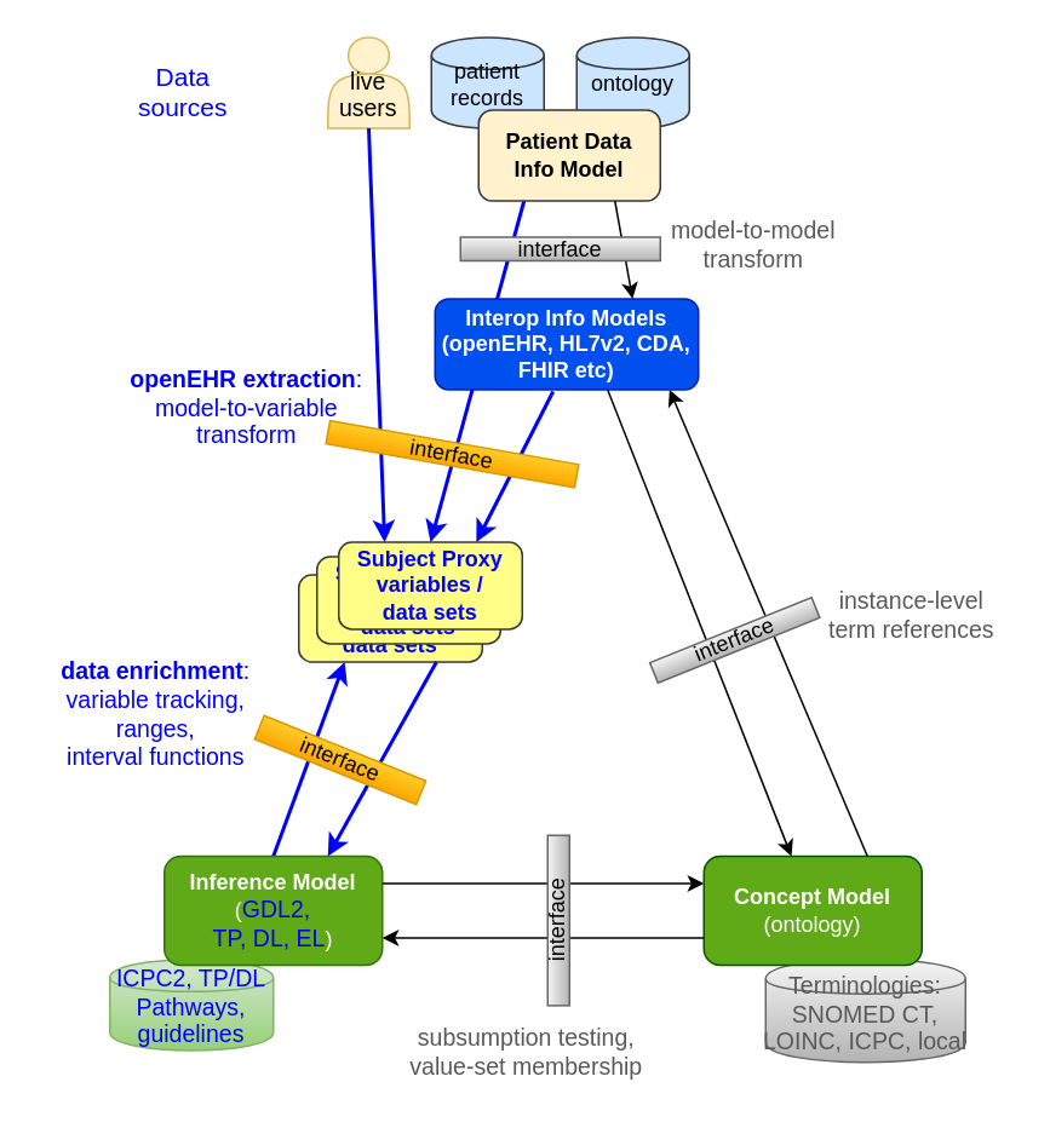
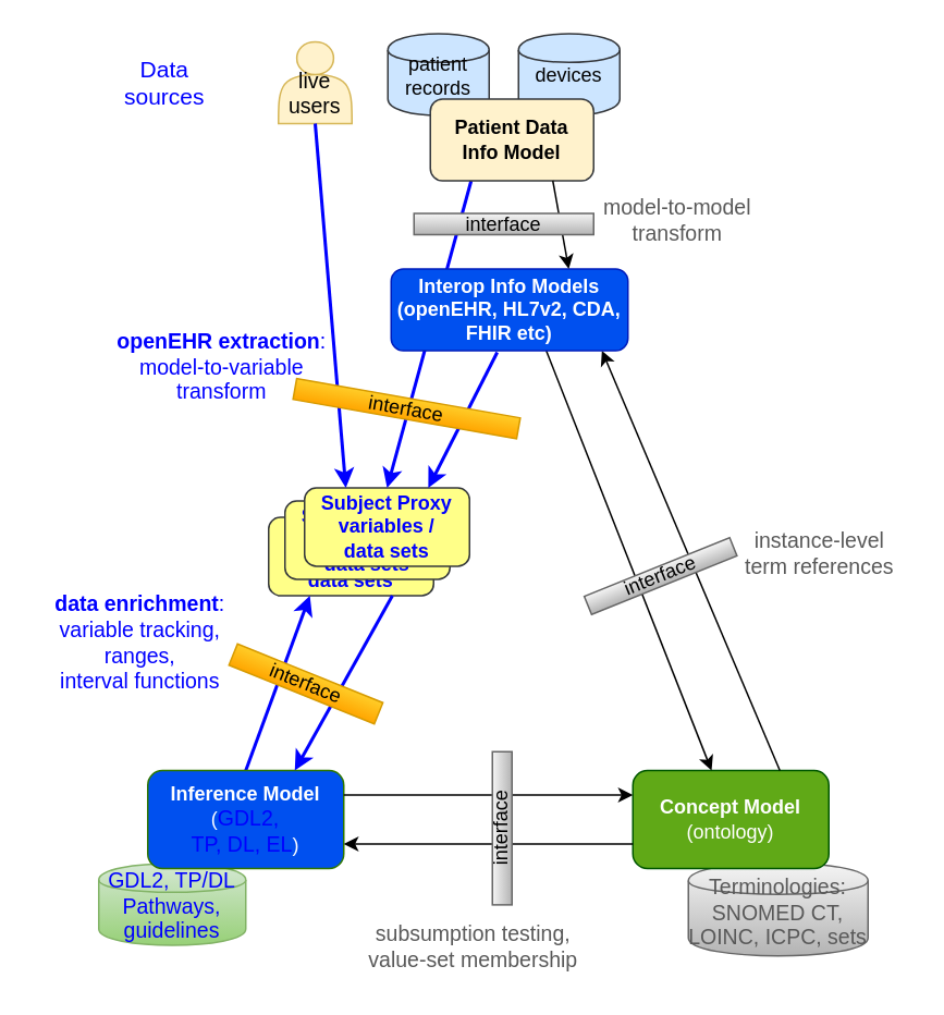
  <mxCell id="0" />
  <mxCell id="1" parent="0" />
  <mxCell id="2" value="&lt;b&gt;Subject Proxy variables / &lt;br&gt;data sets&lt;/b&gt;" style="rounded=1;whiteSpace=wrap;html=1;fillColor=#ffff88;strokeColor=#36393d;fontColor=#0000FF;" vertex="1" parent="1"><mxGeometry x="164" y="316" width="101" height="48" as="geometry" /></mxCell>
  <mxCell id="3" value="&lt;b&gt;Subject Proxy variables / &lt;br&gt;data sets&lt;/b&gt;" style="rounded=1;whiteSpace=wrap;html=1;fillColor=#ffff88;strokeColor=#36393d;fontColor=#0000FF;" vertex="1" parent="1"><mxGeometry x="174" y="306" width="101" height="48" as="geometry" /></mxCell>
- <mxCell id="4" value="&lt;span style=&quot;font-size: 13px; white-space: nowrap;&quot;&gt;ICPC2, TP/DL&lt;/span&gt;&lt;br style=&quot;font-size: 13px; white-space: nowrap;&quot;&gt;&lt;span style=&quot;font-size: 13px; white-space: nowrap;&quot;&gt;Pathways,&lt;/span&gt;&lt;br style=&quot;font-size: 13px; white-space: nowrap;&quot;&gt;&lt;span style=&quot;font-size: 13px; white-space: nowrap;&quot;&gt;guidelines&lt;/span&gt;" style="shape=cylinder;whiteSpace=wrap;html=1;boundedLbl=1;backgroundOutline=1;spacingBottom=13;fillColor=#d5e8d4;strokeColor=#82b366;gradientColor=#97d077;fontColor=#0000FF;" parent="1" vertex="1"><mxGeometry x="60" y="528" width="90" height="50" as="geometry" /></mxCell>
- <mxCell id="5" value="&lt;span style=&quot;color: rgb(89 , 89 , 89) ; font-size: 13px ; white-space: nowrap&quot;&gt;Terminologies:&lt;/span&gt;&lt;br style=&quot;color: rgb(89 , 89 , 89) ; font-size: 13px ; white-space: nowrap&quot;&gt;&lt;span style=&quot;color: rgb(89 , 89 , 89) ; font-size: 13px ; white-space: nowrap&quot;&gt;SNOMED CT,&lt;/span&gt;&lt;br style=&quot;color: rgb(89 , 89 , 89) ; font-size: 13px ; white-space: nowrap&quot;&gt;&lt;span style=&quot;color: rgb(89 , 89 , 89) ; font-size: 13px ; white-space: nowrap&quot;&gt;LOINC,&amp;nbsp;&lt;/span&gt;&lt;span style=&quot;color: rgb(89 , 89 , 89) ; font-size: 13px ; white-space: nowrap&quot;&gt;ICPC, local&lt;/span&gt;" style="shape=cylinder;whiteSpace=wrap;html=1;boundedLbl=1;backgroundOutline=1;spacingBottom=13;fillColor=#f5f5f5;strokeColor=#666666;gradientColor=#b3b3b3;" parent="1" vertex="1"><mxGeometry x="421" y="527.5" width="110" height="57" as="geometry" /></mxCell>
+ <mxCell id="4" value="&lt;span style=&quot;font-size: 13px; white-space: nowrap;&quot;&gt;GDL2, TP/DL&lt;/span&gt;&lt;br style=&quot;font-size: 13px; white-space: nowrap;&quot;&gt;&lt;span style=&quot;font-size: 13px; white-space: nowrap;&quot;&gt;Pathways,&lt;/span&gt;&lt;br style=&quot;font-size: 13px; white-space: nowrap;&quot;&gt;&lt;span style=&quot;font-size: 13px; white-space: nowrap;&quot;&gt;guidelines&lt;/span&gt;" style="shape=cylinder;whiteSpace=wrap;html=1;boundedLbl=1;backgroundOutline=1;spacingBottom=13;fillColor=#d5e8d4;strokeColor=#82b366;gradientColor=#97d077;fontColor=#0000FF;" parent="1" vertex="1"><mxGeometry x="60" y="528" width="90" height="50" as="geometry" /></mxCell>
+ <mxCell id="5" value="&lt;span style=&quot;color: rgb(89 , 89 , 89) ; font-size: 13px ; white-space: nowrap&quot;&gt;Terminologies:&lt;/span&gt;&lt;br style=&quot;color: rgb(89 , 89 , 89) ; font-size: 13px ; white-space: nowrap&quot;&gt;&lt;span style=&quot;color: rgb(89 , 89 , 89) ; font-size: 13px ; white-space: nowrap&quot;&gt;SNOMED CT,&lt;/span&gt;&lt;br style=&quot;color: rgb(89 , 89 , 89) ; font-size: 13px ; white-space: nowrap&quot;&gt;&lt;span style=&quot;color: rgb(89 , 89 , 89) ; font-size: 13px ; white-space: nowrap&quot;&gt;LOINC,&amp;nbsp;&lt;/span&gt;&lt;span style=&quot;color: rgb(89 , 89 , 89) ; font-size: 13px ; white-space: nowrap&quot;&gt;ICPC, sets&lt;/span&gt;" style="shape=cylinder;whiteSpace=wrap;html=1;boundedLbl=1;backgroundOutline=1;spacingBottom=13;fillColor=#f5f5f5;strokeColor=#666666;gradientColor=#b3b3b3;" parent="1" vertex="1"><mxGeometry x="421" y="527.5" width="110" height="57" as="geometry" /></mxCell>
  <mxCell id="6" value="patient records" style="shape=cylinder;whiteSpace=wrap;html=1;boundedLbl=1;backgroundOutline=1;spacingBottom=13;fillColor=#cce5ff;strokeColor=#36393d;" parent="1" vertex="1"><mxGeometry x="237" y="20" width="62" height="50" as="geometry" /></mxCell>
  <mxCell id="7" value="&lt;b&gt;Subject Proxy variables / &lt;br&gt;data sets&lt;/b&gt;" style="rounded=1;whiteSpace=wrap;html=1;fillColor=#ffff88;strokeColor=#36393d;fontColor=#0000FF;" parent="1" vertex="1"><mxGeometry x="186" y="298" width="101" height="48" as="geometry" /></mxCell>
  <mxCell id="8" style="rounded=0;orthogonalLoop=1;jettySize=auto;html=1;entryX=0.25;entryY=1;entryDx=0;entryDy=0;exitX=0.5;exitY=0;exitDx=0;exitDy=0;strokeWidth=2;strokeColor=#0000FF;" parent="1" source="9" target="2" edge="1"><mxGeometry relative="1" as="geometry"><mxPoint x="222" y="406" as="sourcePoint" /></mxGeometry></mxCell>
- <mxCell id="9" value="&lt;b&gt;Inference Model&lt;/b&gt; (&lt;font color=&quot;#0000ff&quot;&gt;&lt;span style=&quot;font-size: 13px ; white-space: nowrap&quot;&gt;GDL2,&lt;/span&gt;&lt;br style=&quot;font-size: 13px ; white-space: nowrap&quot;&gt;&lt;span style=&quot;font-size: 13px ; white-space: nowrap&quot;&gt;TP, DL, EL&lt;/span&gt;&lt;/font&gt;)" style="rounded=1;whiteSpace=wrap;html=1;fillColor=#60a917;strokeColor=#2D7600;fontColor=#ffffff;" parent="1" vertex="1"><mxGeometry x="90" y="471" width="120" height="60" as="geometry" /></mxCell>
+ <mxCell id="9" value="&lt;b&gt;Inference Model&lt;/b&gt; (&lt;font color=&quot;#0000ff&quot;&gt;&lt;span style=&quot;font-size: 13px ; white-space: nowrap&quot;&gt;GDL2,&lt;/span&gt;&lt;br style=&quot;font-size: 13px ; white-space: nowrap&quot;&gt;&lt;span style=&quot;font-size: 13px ; white-space: nowrap&quot;&gt;TP, DL, EL&lt;/span&gt;&lt;/font&gt;)" style="rounded=1;whiteSpace=wrap;html=1;fillColor=#0050ef;strokeColor=#2D7600;fontColor=#ffffff;" parent="1" vertex="1"><mxGeometry x="90" y="471" width="120" height="60" as="geometry" /></mxCell>
  <mxCell id="10" value="&lt;b&gt;Concept Model&lt;/b&gt; (ontology)" style="rounded=1;whiteSpace=wrap;html=1;fillColor=#60a917;strokeColor=#005700;fontColor=#ffffff;" parent="1" vertex="1"><mxGeometry x="387" y="471" width="120" height="60" as="geometry" /></mxCell>
  <mxCell id="11" style="rounded=0;orthogonalLoop=1;jettySize=auto;html=1;entryX=0.89;entryY=1;entryDx=0;entryDy=0;exitX=0.75;exitY=0;exitDx=0;exitDy=0;entryPerimeter=0;" parent="1" source="10" target="25" edge="1"><mxGeometry relative="1" as="geometry"><mxPoint x="372" y="406" as="sourcePoint" /><mxPoint x="302" y="366" as="targetPoint" /></mxGeometry></mxCell>
  <mxCell id="12" style="rounded=0;orthogonalLoop=1;jettySize=auto;html=1;entryX=0.75;entryY=0;entryDx=0;entryDy=0;exitX=0.75;exitY=1;exitDx=0;exitDy=0;strokeWidth=2;strokeColor=#0000FF;" parent="1" source="2" target="9" edge="1"><mxGeometry relative="1" as="geometry"><mxPoint x="242" y="416" as="sourcePoint" /><mxPoint x="287" y="366" as="targetPoint" /></mxGeometry></mxCell>
  <mxCell id="13" style="rounded=0;orthogonalLoop=1;jettySize=auto;html=1;exitX=0.655;exitY=1;exitDx=0;exitDy=0;exitPerimeter=0;" parent="1" source="25" target="10" edge="1"><mxGeometry relative="1" as="geometry"><mxPoint x="362" y="416" as="sourcePoint" /><mxPoint x="402" y="466" as="targetPoint" /></mxGeometry></mxCell>
  <mxCell id="14" style="rounded=0;orthogonalLoop=1;jettySize=auto;html=1;entryX=0;entryY=0.25;entryDx=0;entryDy=0;exitX=1;exitY=0.25;exitDx=0;exitDy=0;" parent="1" source="9" target="10" edge="1"><mxGeometry relative="1" as="geometry"><mxPoint x="302" y="486" as="sourcePoint" /><mxPoint x="407" y="481" as="targetPoint" /></mxGeometry></mxCell>
  <mxCell id="15" style="rounded=0;orthogonalLoop=1;jettySize=auto;html=1;entryX=1;entryY=0.75;entryDx=0;entryDy=0;exitX=0;exitY=0.75;exitDx=0;exitDy=0;" parent="1" source="10" target="9" edge="1"><mxGeometry relative="1" as="geometry"><mxPoint x="302" y="512" as="sourcePoint" /><mxPoint x="377" y="496" as="targetPoint" /></mxGeometry></mxCell>
  <mxCell id="16" value="interface" style="rounded=0;whiteSpace=wrap;html=1;fontSize=12;fillColor=#ffcd28;strokeColor=#d79b00;rotation=22;gradientColor=#ffa500;" parent="1" vertex="1"><mxGeometry x="138.81" y="411" width="96" height="14" as="geometry" /></mxCell>
  <mxCell id="17" value="interface" style="rounded=0;whiteSpace=wrap;html=1;fontSize=12;fillColor=#f5f5f5;strokeColor=#666666;rotation=338;gradientColor=#b3b3b3;" parent="1" vertex="1"><mxGeometry x="356" y="346" width="96" height="12" as="geometry" /></mxCell>
  <mxCell id="18" value="interface" style="rounded=0;whiteSpace=wrap;html=1;fontSize=12;fillColor=#f5f5f5;strokeColor=#666666;rotation=-90;gradientColor=#b3b3b3;" parent="1" vertex="1"><mxGeometry x="260.13" y="500.38" width="93.75" height="12" as="geometry" /></mxCell>
  <mxCell id="19" value="Data&lt;br&gt;sources" style="text;html=1;align=center;verticalAlign=middle;resizable=0;points=[];autosize=1;fontSize=14;fontColor=#0000FF;" parent="1" vertex="1"><mxGeometry x="70" y="30" width="60" height="40" as="geometry" /></mxCell>
- <mxCell id="20" value="ontology" style="shape=cylinder;whiteSpace=wrap;html=1;boundedLbl=1;backgroundOutline=1;spacingBottom=13;fillColor=#cce5ff;strokeColor=#36393d;" vertex="1" parent="1"><mxGeometry x="317" y="20" width="62" height="50" as="geometry" /></mxCell>
+ <mxCell id="20" value="devices" style="shape=cylinder;whiteSpace=wrap;html=1;boundedLbl=1;backgroundOutline=1;spacingBottom=13;fillColor=#cce5ff;strokeColor=#36393d;" vertex="1" parent="1"><mxGeometry x="317" y="20" width="62" height="50" as="geometry" /></mxCell>
  <mxCell id="21" style="rounded=0;orthogonalLoop=1;jettySize=auto;html=1;entryX=0.5;entryY=0;entryDx=0;entryDy=0;exitX=0.25;exitY=1;exitDx=0;exitDy=0;strokeWidth=2;strokeColor=#0000FF;" edge="1" parent="1" source="24" target="7"><mxGeometry relative="1" as="geometry"><mxPoint x="129" y="389" as="sourcePoint" /><mxPoint x="234" y="264" as="targetPoint" /></mxGeometry></mxCell>
- <mxCell id="22" value="live&lt;br&gt;users" style="shape=actor;whiteSpace=wrap;html=1;fontSize=13;verticalAlign=bottom;fillColor=#fff2cc;strokeColor=#d6b656;" vertex="1" parent="1"><mxGeometry x="180" y="20" width="45" height="50" as="geometry" /></mxCell>
+ <mxCell id="22" value="live&lt;br&gt;users" style="shape=actor;whiteSpace=wrap;html=1;fontSize=13;verticalAlign=bottom;fillColor=#fff2cc;strokeColor=#d6b656;" vertex="1" parent="1"><mxGeometry x="170" y="25" width="45" height="50" as="geometry" /></mxCell>
  <mxCell id="23" style="rounded=0;orthogonalLoop=1;jettySize=auto;html=1;exitX=0.5;exitY=1;exitDx=0;exitDy=0;entryX=0.25;entryY=0;entryDx=0;entryDy=0;strokeWidth=2;strokeColor=#0000FF;" edge="1" parent="1" source="22" target="7"><mxGeometry relative="1" as="geometry"><mxPoint x="264" y="134" as="sourcePoint" /><mxPoint x="264" y="204" as="targetPoint" /></mxGeometry></mxCell>
  <mxCell id="24" value="&lt;span&gt;Patient Data&lt;br&gt;Info Model&lt;/span&gt;" style="rounded=1;whiteSpace=wrap;html=1;fillColor=#fff2cc;strokeColor=#36393d;fontStyle=1;" vertex="1" parent="1"><mxGeometry x="263" y="60" width="100" height="50" as="geometry" /></mxCell>
  <mxCell id="25" value="&lt;b&gt;Interop Info Models (openEHR, HL7v2, CDA, FHIR etc)&lt;/b&gt;" style="rounded=1;whiteSpace=wrap;html=1;fillColor=#0050ef;strokeColor=#001DBC;fontColor=#ffffff;" vertex="1" parent="1"><mxGeometry x="239" y="164" width="145" height="50" as="geometry" /></mxCell>
  <mxCell id="26" style="rounded=0;orthogonalLoop=1;jettySize=auto;html=1;exitX=0.75;exitY=1;exitDx=0;exitDy=0;entryX=0.75;entryY=0;entryDx=0;entryDy=0;" edge="1" parent="1" source="24" target="25"><mxGeometry relative="1" as="geometry"><mxPoint x="204" y="103" as="sourcePoint" /><mxPoint x="234" y="296" as="targetPoint" /></mxGeometry></mxCell>
  <mxCell id="27" value="interface" style="rounded=0;whiteSpace=wrap;html=1;fontSize=12;fillColor=#f5f5f5;strokeColor=#666666;rotation=0;gradientColor=#b3b3b3;" vertex="1" parent="1"><mxGeometry x="253" y="130" width="110" height="13" as="geometry" /></mxCell>
  <mxCell id="28" style="rounded=0;orthogonalLoop=1;jettySize=auto;html=1;entryX=0.75;entryY=0;entryDx=0;entryDy=0;exitX=0.448;exitY=1.02;exitDx=0;exitDy=0;strokeWidth=2;strokeColor=#0000FF;exitPerimeter=0;" edge="1" parent="1" source="25" target="7"><mxGeometry relative="1" as="geometry"><mxPoint x="204" y="103" as="sourcePoint" /><mxPoint x="129" y="174" as="targetPoint" /></mxGeometry></mxCell>
  <mxCell id="29" value="interface" style="rounded=0;whiteSpace=wrap;html=1;fontSize=12;fillColor=#ffcd28;strokeColor=#d79b00;rotation=10;gradientColor=#ffa500;" vertex="1" parent="1"><mxGeometry x="179" y="243" width="139" height="13" as="geometry" /></mxCell>
  <mxCell id="30" value="&lt;b&gt;openEHR extraction&lt;/b&gt;:&lt;br&gt;model-to-variable&lt;br style=&quot;font-size: 13px&quot;&gt;transform" style="text;html=1;align=center;verticalAlign=middle;resizable=0;points=[];autosize=1;fontSize=13;fontColor=#0000FF;" vertex="1" parent="1"><mxGeometry x="75" y="199" width="120" height="50" as="geometry" /></mxCell>
  <mxCell id="31" value="model-to-model&lt;br style=&quot;font-size: 13px;&quot;&gt;transform" style="text;html=1;align=center;verticalAlign=middle;resizable=0;points=[];autosize=1;fontSize=13;fontColor=#595959;" vertex="1" parent="1"><mxGeometry x="359" y="113.5" width="110" height="40" as="geometry" /></mxCell>
  <mxCell id="32" value="instance-level&lt;br&gt;term references" style="text;html=1;align=center;verticalAlign=middle;resizable=0;points=[];autosize=1;fontSize=13;fontColor=#595959;" vertex="1" parent="1"><mxGeometry x="446" y="318" width="110" height="40" as="geometry" /></mxCell>
  <mxCell id="33" value="&lt;b&gt;data enrichment&lt;/b&gt;:&lt;br&gt;variable tracking,&lt;br&gt;ranges, &lt;br&gt;interval functions" style="text;html=1;align=center;verticalAlign=middle;resizable=0;points=[];autosize=1;fontSize=13;fontColor=#0000FF;" vertex="1" parent="1"><mxGeometry x="20" y="358" width="130" height="70" as="geometry" /></mxCell>
  <mxCell id="34" value="subsumption testing,&lt;br&gt;value-set membership" style="text;html=1;align=center;verticalAlign=middle;resizable=0;points=[];autosize=1;fontSize=13;fontColor=#595959;" vertex="1" parent="1"><mxGeometry x="219" y="559" width="140" height="40" as="geometry" /></mxCell>
